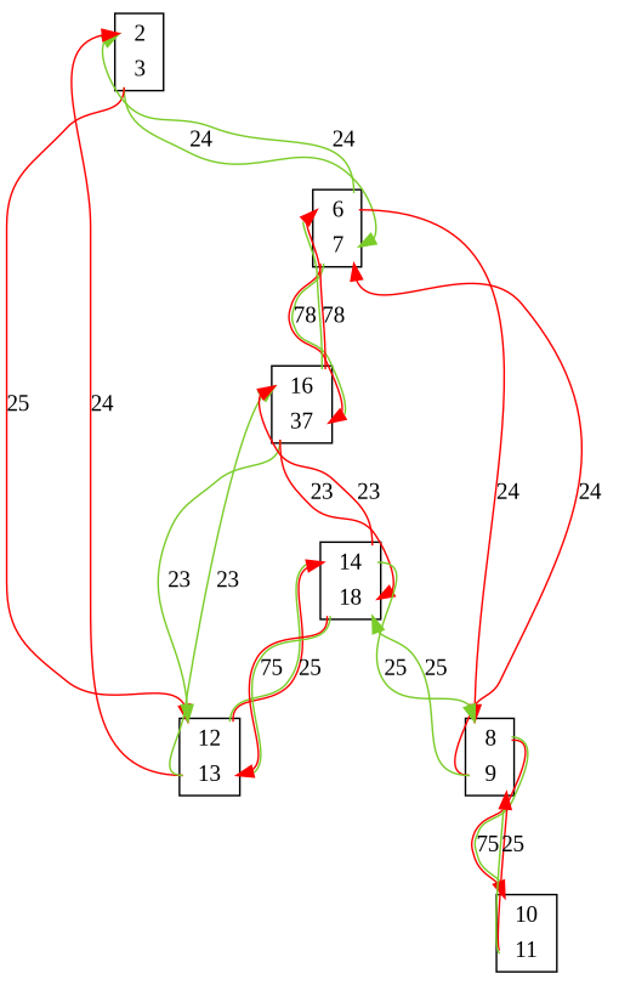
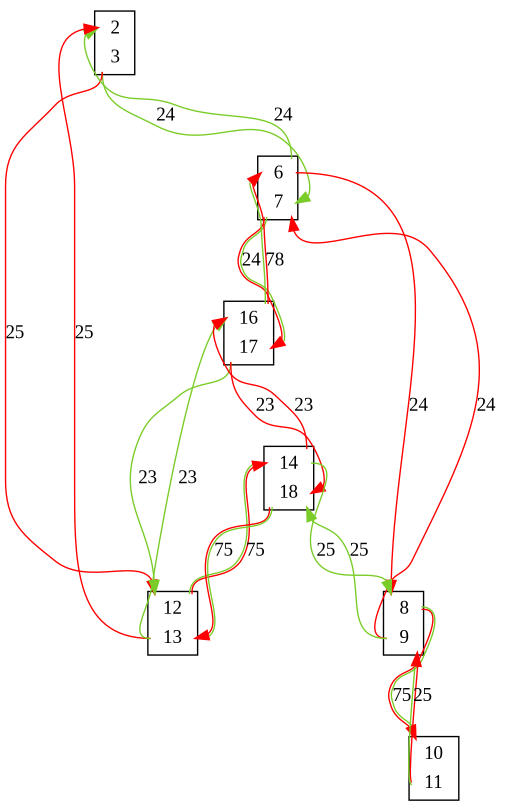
  digraph {
    fontname="Liberation Serif"
    node [color=black fillcolor=white fontname="Liberation Serif" shape=plaintext style=filled]
    edge [color="0.250 0.800 0.800" fontname="Liberation Serif" headport=port_0x7febb63a7310_in tailport=port_0x7febb63a79d0_out]
    n1 [label=<<TABLE bgcolor = "white"> <TR><TD BORDER = "0" PORT = "port_0x7febb631ffa0_in"></TD><TD BORDER = "0" PORT = "port_">2</TD><TD BORDER = "0" PORT = "port_0x7febb631ffa0_out"></TD></TR> <TR><TD BORDER = "0" PORT = "port_0x7febb63a79d0_out"></TD><TD BORDER = "0" PORT = "port_">3</TD><TD BORDER = "0" PORT = "port_0x7febb63a79d0_in"></TD></TR> </TABLE>>]
    n2 [label=<<TABLE bgcolor = "white"> <TR><TD BORDER = "0" PORT = "port_0x7febb58163a0_in"></TD><TD BORDER = "0" PORT = "port_">6</TD><TD BORDER = "0" PORT = "port_0x7febb58163a0_out"></TD></TR> <TR><TD BORDER = "0" PORT = "port_0x7febb63a7310_out"></TD><TD BORDER = "0" PORT = "port_">7</TD><TD BORDER = "0" PORT = "port_0x7febb63a7310_in"></TD></TR> </TABLE>>]
    n3 [label=<<TABLE bgcolor = "white"> <TR><TD BORDER = "0" PORT = "port_0x7febb631fe50_in"></TD><TD BORDER = "0" PORT = "port_">12</TD><TD BORDER = "0" PORT = "port_0x7febb631fe50_out"></TD></TR> <TR><TD BORDER = "0" PORT = "port_0x7febb631fdc0_out"></TD><TD BORDER = "0" PORT = "port_">13</TD><TD BORDER = "0" PORT = "port_0x7febb631fdc0_in"></TD></TR> </TABLE>>]
    n4 [label=<<TABLE bgcolor = "white"> <TR><TD BORDER = "0" PORT = "port_0x7febb58160d0_in"></TD><TD BORDER = "0" PORT = "port_">8</TD><TD BORDER = "0" PORT = "port_0x7febb58160d0_out"></TD></TR> <TR><TD BORDER = "0" PORT = "port_0x7febb54101f0_out"></TD><TD BORDER = "0" PORT = "port_">9</TD><TD BORDER = "0" PORT = "port_0x7febb54101f0_in"></TD></TR> </TABLE>>]
-   n5 [label=<<TABLE bgcolor = "white"> <TR><TD BORDER = "0" PORT = "port_0x7febb54102e0_in"></TD><TD BORDER = "0" PORT = "port_">16</TD><TD BORDER = "0" PORT = "port_0x7febb54102e0_out"></TD></TR> <TR><TD BORDER = "0" PORT = "port_0x7febb5816040_out"></TD><TD BORDER = "0" PORT = "port_">37</TD><TD BORDER = "0" PORT = "port_0x7febb5816040_in"></TD></TR> </TABLE>>]
+   n5 [label=<<TABLE bgcolor = "white"> <TR><TD BORDER = "0" PORT = "port_0x7febb54102e0_in"></TD><TD BORDER = "0" PORT = "port_">16</TD><TD BORDER = "0" PORT = "port_0x7febb54102e0_out"></TD></TR> <TR><TD BORDER = "0" PORT = "port_0x7febb5816040_out"></TD><TD BORDER = "0" PORT = "port_">17</TD><TD BORDER = "0" PORT = "port_0x7febb5816040_in"></TD></TR> </TABLE>>]
    n6 [label=<<TABLE bgcolor = "white"> <TR><TD BORDER = "0" PORT = "port_0x7febb63a7610_in"></TD><TD BORDER = "0" PORT = "port_">14</TD><TD BORDER = "0" PORT = "port_0x7febb63a7610_out"></TD></TR> <TR><TD BORDER = "0" PORT = "port_0x7febb631fd60_out"></TD><TD BORDER = "0" PORT = "port_">18</TD><TD BORDER = "0" PORT = "port_0x7febb631fd60_in"></TD></TR> </TABLE>>]
    n7 [label=<<TABLE bgcolor = "white"> <TR><TD BORDER = "0" PORT = "port_0x7febb63a7340_in"></TD><TD BORDER = "0" PORT = "port_">10</TD><TD BORDER = "0" PORT = "port_0x7febb63a7340_out"></TD></TR> <TR><TD BORDER = "0" PORT = "port_0x7febb631ff10_out"></TD><TD BORDER = "0" PORT = "port_">11</TD><TD BORDER = "0" PORT = "port_0x7febb631ff10_in"></TD></TR> </TABLE>>]
    n1 -> n2 [label=24]
    n1 -> n3 [color="0 1 1" headport=port_0x7febb631fe50_in label=25]
    n2 -> n1 [headport=port_0x7febb631ffa0_in label=24 tailport=port_0x7febb58163a0_out]
    n2 -> n4 [color="0 1 1" headport=port_0x7febb58160d0_in label=24 tailport=port_0x7febb58163a0_out]
-   n2 -> n5 [color="0 1 1:0.250 0.800 0.800" headport=port_0x7febb5816040_in label=78 tailport=port_0x7febb63a7310_out]
-   n3 -> n1 [color="0 1 1" headport=port_0x7febb631ffa0_in label=24 tailport=port_0x7febb631fdc0_out]
+   n2 -> n5 [color="0 1 1:0.250 0.800 0.800" headport=port_0x7febb5816040_in label=24 tailport=port_0x7febb63a7310_out]
+   n3 -> n1 [color="0 1 1" headport=port_0x7febb631ffa0_in label=25 tailport=port_0x7febb631fdc0_out]
    n3 -> n5 [headport=port_0x7febb54102e0_in label=23 tailport=port_0x7febb631fdc0_out]
-   n3 -> n6 [color="0 1 1:0.250 0.800 0.800" headport=port_0x7febb63a7610_in label=25 tailport=port_0x7febb631fe50_out]
+   n3 -> n6 [color="0 1 1:0.250 0.800 0.800" headport=port_0x7febb63a7610_in label=75 tailport=port_0x7febb631fe50_out]
    n4 -> n2 [color="0 1 1" label=24 tailport=port_0x7febb54101f0_out]
    n4 -> n6 [headport=port_0x7febb631fd60_in label=25 tailport=port_0x7febb54101f0_out]
    n4 -> n7 [color="0 1 1:0.250 0.800 0.800" headport=port_0x7febb63a7340_in label=75 tailport=port_0x7febb58160d0_out]
    n5 -> n2 [color="0 1 1:0.250 0.800 0.800" headport=port_0x7febb58163a0_in label=78 tailport=port_0x7febb54102e0_out]
    n5 -> n3 [headport=port_0x7febb631fe50_in label=23 tailport=port_0x7febb5816040_out]
    n5 -> n6 [color="0 1 1" headport=port_0x7febb631fd60_in label=23 tailport=port_0x7febb5816040_out]
    n6 -> n3 [color="0 1 1:0.250 0.800 0.800" headport=port_0x7febb631fdc0_in label=75 tailport=port_0x7febb631fd60_out]
    n6 -> n4 [headport=port_0x7febb58160d0_in label=25 tailport=port_0x7febb63a7610_out]
    n6 -> n5 [color="0 1 1" headport=port_0x7febb54102e0_in label=23 tailport=port_0x7febb63a7610_out]
    n7 -> n4 [color="0 1 1:0.250 0.800 0.800" headport=port_0x7febb54101f0_in label=25 tailport=port_0x7febb631ff10_out]
  }
